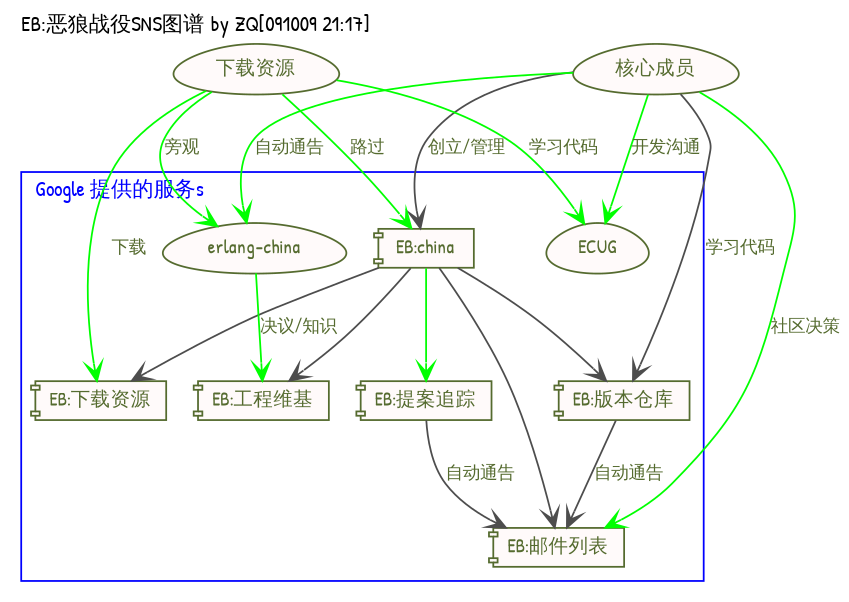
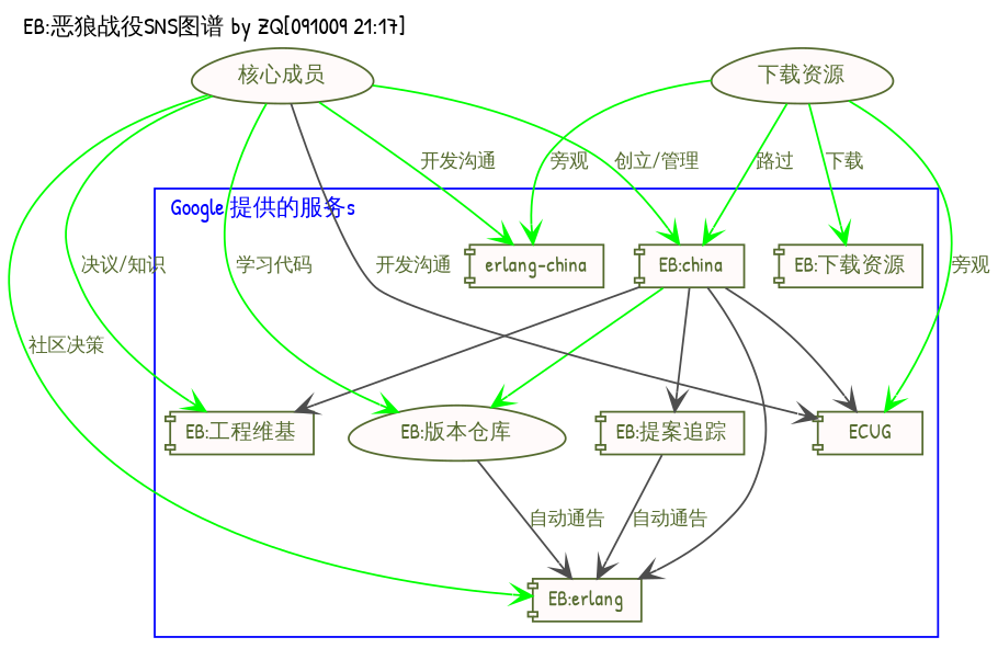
  digraph {
    fontname="Patrick Hand"
    fontsize=12.0
    label="EB:恶狼战役SNS图谱 by ZQ[091009 21:17]"
    labeljust=l
    labelloc=t
    rankdir=TB
    ranksep=0.7
    node [color=darkolivegreen fillcolor=snow fontcolor=darkolivegreen fontname="Patrick Hand" fontsize=11.0 shape=component style=filled]
    edge [arrowhead=vee arrowtail=vee color=green fontcolor=darkolivegreen fontname="Patrick Hand" fontsize=10.0]
    n1 [height=0.3 label="EB:china"]
    n2 [height=0.3 label="EB:工程维基"]
-   n3 [height=0.3 label="EB:版本仓库"]
+   n3 [height=0.3 label="EB:版本仓库" shape=egg]
    n4 [height=0.3 label="EB:提案追踪"]
    n5 [height=0.3 label="EB:下载资源"]
-   n6 [height=0.3 label="EB:邮件列表"]
-   n7 [height=0.3 label="erlang-china" shape=egg]
-   n8 [height=0.3 label=ECUG shape=egg]
+   n6 [height=0.3 label="EB:erlang"]
+   n7 [height=0.3 label="erlang-china"]
+   n8 [height=0.3 label=ECUG]
    n9 [height=0.3 label="核心成员" shape=egg]
    n10 [height=0.3 label="下载资源" shape=egg]
    subgraph cluster_1 {
      color=blue
      fontcolor=blue
      label="Google 提供的服务s"
      n1
      n2
      n3
      n4
      n5
      n6
      n7
      n8
    }
    n1 -> n2 [color=gray30]
-   n1 -> n3 [color=gray30]
-   n1 -> n4
-   n1 -> n5 [color=gray30]
+   n1 -> n3
+   n1 -> n4 [color=gray30]
+   n1 -> n8 [color=gray30]
    n1 -> n6 [color=gray30]
    n3 -> n6 [color=gray30 label="自动通告"]
    n4 -> n6 [color=gray30 label="自动通告"]
-   n9 -> n1 [color=gray30 label="创立/管理"]
-   n7 -> n2 [label="决议/知识"]
-   n9 -> n3 [color=gray30 label="学习代码"]
+   n9 -> n1 [label="创立/管理"]
+   n9 -> n2 [label="决议/知识"]
+   n9 -> n3 [label="学习代码"]
    n9 -> n6 [label="社区决策"]
-   n9 -> n7 [label="自动通告"]
-   n9 -> n8 [label="开发沟通"]
+   n9 -> n7 [label="开发沟通"]
+   n9 -> n8 [color=gray30 label="开发沟通"]
    n10 -> n1 [label="路过"]
    n10 -> n5 [label="下载"]
    n10 -> n7 [label="旁观"]
-   n10 -> n8 [label="学习代码"]
+   n10 -> n8 [label="旁观"]
  }
